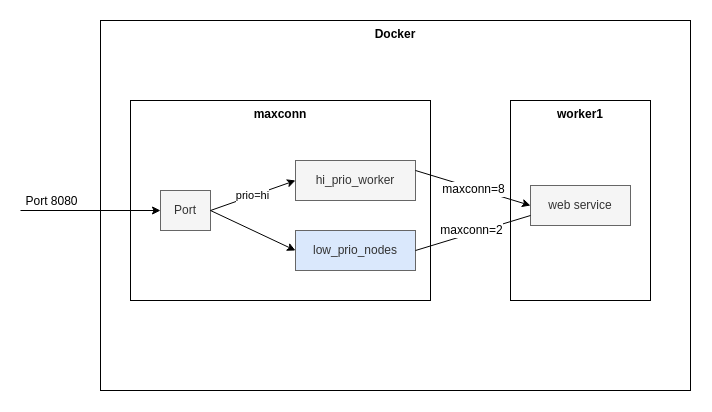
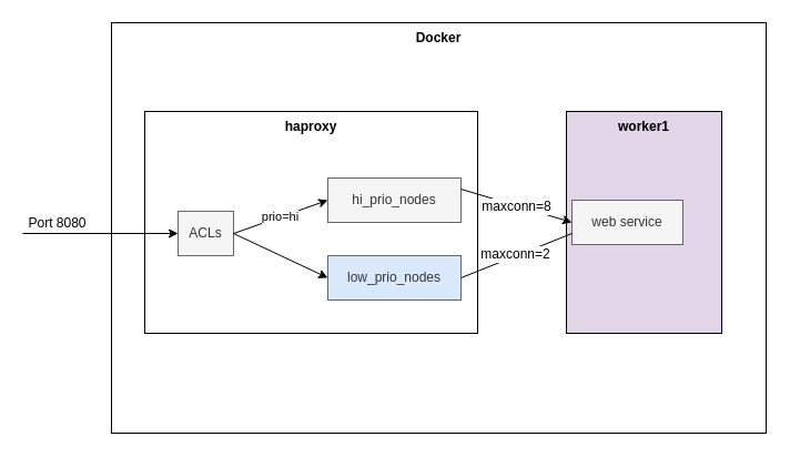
  <mxCell id="0" />
  <mxCell id="1" parent="0" />
  <mxCell id="2" value="&lt;b&gt;Docker&lt;/b&gt;" style="rounded=0;whiteSpace=wrap;html=1;shadow=0;comic=0;fillColor=none;verticalAlign=top;" vertex="1" parent="1"><mxGeometry x="100" y="20" width="590" height="370" as="geometry" /></mxCell>
- <mxCell id="3" value="&lt;b&gt;maxconn&lt;/b&gt;" style="rounded=0;whiteSpace=wrap;html=1;horizontal=1;labelPosition=center;verticalLabelPosition=middle;align=center;verticalAlign=top;shadow=0;comic=0;" vertex="1" parent="1"><mxGeometry x="130" y="100" width="300" height="200" as="geometry" /></mxCell>
- <mxCell id="4" value="hi_prio_worker" style="rounded=0;whiteSpace=wrap;html=1;comic=0;fillColor=#f5f5f5;strokeColor=#666666;fontColor=#333333;" vertex="1" parent="1"><mxGeometry x="295" y="160" width="120" height="40" as="geometry" /></mxCell>
+ <mxCell id="3" value="&lt;b&gt;haproxy&lt;/b&gt;" style="rounded=0;whiteSpace=wrap;html=1;horizontal=1;labelPosition=center;verticalLabelPosition=middle;align=center;verticalAlign=top;shadow=0;comic=0;" vertex="1" parent="1"><mxGeometry x="130" y="100" width="300" height="200" as="geometry" /></mxCell>
+ <mxCell id="4" value="hi_prio_nodes" style="rounded=0;whiteSpace=wrap;html=1;comic=0;fillColor=#f5f5f5;strokeColor=#666666;fontColor=#333333;" vertex="1" parent="1"><mxGeometry x="295" y="160" width="120" height="40" as="geometry" /></mxCell>
  <mxCell id="5" value="low_prio_nodes" style="rounded=0;whiteSpace=wrap;html=1;comic=0;fillColor=#dae8fc;strokeColor=#666666;fontColor=#333333;" vertex="1" parent="1"><mxGeometry x="295" y="230" width="120" height="40" as="geometry" /></mxCell>
- <mxCell id="6" value="Port" style="rounded=0;whiteSpace=wrap;html=1;comic=0;fillColor=#f5f5f5;strokeColor=#666666;fontColor=#333333;" vertex="1" parent="1"><mxGeometry x="160" y="190" width="50" height="40" as="geometry" /></mxCell>
+ <mxCell id="6" value="ACLs" style="rounded=0;whiteSpace=wrap;html=1;comic=0;fillColor=#f5f5f5;strokeColor=#666666;fontColor=#333333;" vertex="1" parent="1"><mxGeometry x="160" y="190" width="50" height="40" as="geometry" /></mxCell>
  <mxCell id="7" value="prio=hi" style="rounded=0;orthogonalLoop=1;jettySize=auto;html=1;entryX=0;entryY=0.5;entryDx=0;entryDy=0;exitX=1;exitY=0.5;exitDx=0;exitDy=0;comic=0;" edge="1" parent="1" source="6" target="4"><mxGeometry relative="1" as="geometry"><mxPoint x="260" y="210" as="sourcePoint" /><mxPoint x="395" y="220" as="targetPoint" /></mxGeometry></mxCell>
  <mxCell id="8" value="" style="rounded=0;orthogonalLoop=1;jettySize=auto;html=1;entryX=0;entryY=0.5;entryDx=0;entryDy=0;exitX=1;exitY=0.5;exitDx=0;exitDy=0;comic=0;" edge="1" parent="1" source="6" target="5"><mxGeometry relative="1" as="geometry"><mxPoint x="270" y="220" as="sourcePoint" /><mxPoint x="305" y="190" as="targetPoint" /></mxGeometry></mxCell>
  <mxCell id="9" style="edgeStyle=none;rounded=0;orthogonalLoop=1;jettySize=auto;html=1;exitX=0;exitY=0.5;exitDx=0;exitDy=0;comic=0;" edge="1" parent="1" source="3" target="3"><mxGeometry relative="1" as="geometry" /></mxCell>
  <mxCell id="10" value="" style="rounded=0;orthogonalLoop=1;jettySize=auto;html=1;entryX=0;entryY=0.5;entryDx=0;entryDy=0;comic=0;" edge="1" parent="1" target="6"><mxGeometry relative="1" as="geometry"><mxPoint x="20" y="210" as="sourcePoint" /><mxPoint x="195" y="260" as="targetPoint" /></mxGeometry></mxCell>
  <mxCell id="11" value="Port 8080" style="text;html=1;align=center;verticalAlign=middle;resizable=0;points=[];labelBackgroundColor=#ffffff;" vertex="1" connectable="0" parent="10"><mxGeometry x="-0.083" y="1" relative="1" as="geometry"><mxPoint x="-34" y="-9" as="offset" /></mxGeometry></mxCell>
- <mxCell id="12" value="&lt;b&gt;worker1&lt;/b&gt;" style="rounded=0;whiteSpace=wrap;html=1;comic=0;verticalAlign=top;" vertex="1" parent="1"><mxGeometry x="510" y="100" width="140" height="200" as="geometry" /></mxCell>
- <mxCell id="13" value="web service" style="rounded=0;whiteSpace=wrap;html=1;comic=0;fillColor=#f5f5f5;strokeColor=#666666;fontColor=#333333;" vertex="1" parent="1"><mxGeometry x="530" y="185" width="100" height="40" as="geometry" /></mxCell>
+ <mxCell id="12" value="&lt;b&gt;worker1&lt;/b&gt;" style="rounded=0;whiteSpace=wrap;html=1;comic=0;verticalAlign=top;fillColor=#e1d5e7;" vertex="1" parent="1"><mxGeometry x="510" y="100" width="140" height="200" as="geometry" /></mxCell>
+ <mxCell id="13" value="web service" style="rounded=0;whiteSpace=wrap;html=1;comic=0;fillColor=#f5f5f5;strokeColor=#666666;fontColor=#333333;" vertex="1" parent="1"><mxGeometry x="515" y="180" width="100" height="40" as="geometry" /></mxCell>
  <mxCell id="14" value="" style="rounded=0;orthogonalLoop=1;jettySize=auto;html=1;entryX=0;entryY=0.5;entryDx=0;entryDy=0;comic=0;exitX=1;exitY=0.25;exitDx=0;exitDy=0;" edge="1" parent="1" source="4" target="13"><mxGeometry relative="1" as="geometry"><mxPoint x="490" y="170" as="targetPoint" /></mxGeometry></mxCell>
  <mxCell id="15" value="&lt;span style=&quot;color: rgba(0 , 0 , 0 , 0) ; font-family: monospace ; font-size: 0px ; background-color: rgb(248 , 249 , 250)&quot;&gt;%3CmxGraphModel%3E%3Croot%3E%3CmxCell%20id%3D%220%22%2F%3E%3CmxCell%20id%3D%221%22%20parent%3D%220%22%2F%3E%3CmxCell%20id%3D%222%22%20value%3D%22maxconn%3D2%22%20style%3D%22text%3Bhtml%3D1%3Balign%3Dcenter%3BverticalAlign%3Dmiddle%3Bresizable%3D0%3Bpoints%3D%5B%5D%3BlabelBackgroundColor%3D%23ffffff%3B%22%20vertex%3D%221%22%20connectable%3D%220%22%20parent%3D%221%22%3E%3CmxGeometry%20x%3D%22550.003%22%20y%3D%22289.999%22%20as%3D%22geometry%22%3E%3CmxPoint%20x%3D%2210.33%22%20y%3D%22-5.36%22%20as%3D%22offset%22%2F%3E%3C%2FmxGeometry%3E%3C%2FmxCell%3E%3C%2Froot%3E%3C%2FmxGraphModel%3ma&lt;/span&gt;" style="text;html=1;align=center;verticalAlign=middle;resizable=0;points=[];labelBackgroundColor=#ffffff;" vertex="1" connectable="0" parent="14"><mxGeometry x="-0.048" y="-2" relative="1" as="geometry"><mxPoint as="offset" /></mxGeometry></mxCell>
  <mxCell id="16" value="maxconn=8" style="text;html=1;align=center;verticalAlign=middle;resizable=0;points=[];labelBackgroundColor=#ffffff;" vertex="1" connectable="0" parent="14"><mxGeometry x="-0.005" y="-1" relative="1" as="geometry"><mxPoint as="offset" /></mxGeometry></mxCell>
  <mxCell id="17" value="" style="rounded=0;orthogonalLoop=1;jettySize=auto;html=1;entryX=0;entryY=0.75;entryDx=0;entryDy=0;exitX=1;exitY=0.5;exitDx=0;exitDy=0;comic=0;endArrow=none;" edge="1" parent="1" source="5" target="13"><mxGeometry relative="1" as="geometry"><mxPoint x="410" y="270" as="sourcePoint" /><mxPoint x="540" y="335" as="targetPoint" /></mxGeometry></mxCell>
  <mxCell id="18" value="maxconn=2" style="text;html=1;align=center;verticalAlign=middle;resizable=0;points=[];labelBackgroundColor=#ffffff;" vertex="1" connectable="0" parent="17"><mxGeometry x="-0.211" y="1" relative="1" as="geometry"><mxPoint x="10.33" y="-5.36" as="offset" /></mxGeometry></mxCell>
